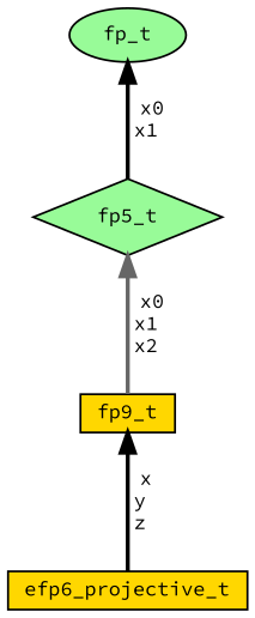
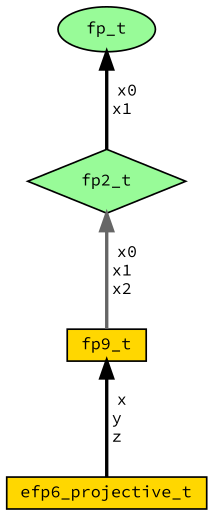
  digraph {
    fontname="Source Code Pro"
    node [color=black fillcolor=gold fontname="Source Code Pro" fontsize=10 shape=box style=filled]
    edge [color=black dir=back fontname="Source Code Pro" fontsize=10 labelfontname=Helvetica labelfontsize=10 style=bold]
    n1 [fontcolor=black height=0.2 label=efp6_projective_t width=0.4]
    n2 [height=0.2 label=fp9_t width=0.4]
-   n3 [fillcolor=palegreen height=0.2 label=fp5_t shape=diamond width=0.4]
+   n3 [fillcolor=palegreen height=0.2 label=fp2_t shape=diamond width=0.4]
    n4 [fillcolor=palegreen height=0.2 label=fp_t shape=ellipse width=0.4]
    n2 -> n1 [label=" x\ny\nz"]
    n3 -> n2 [color=gray40 label=" x0\nx1\nx2"]
    n4 -> n3 [label=" x0\nx1"]
  }
